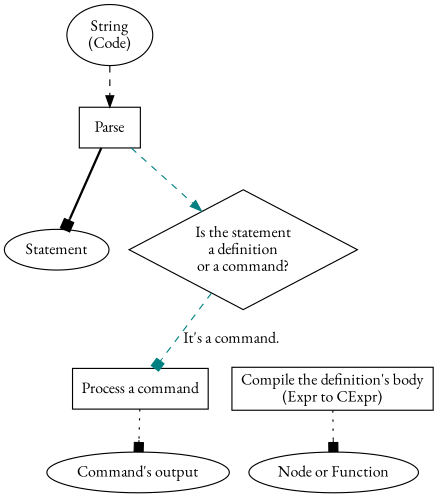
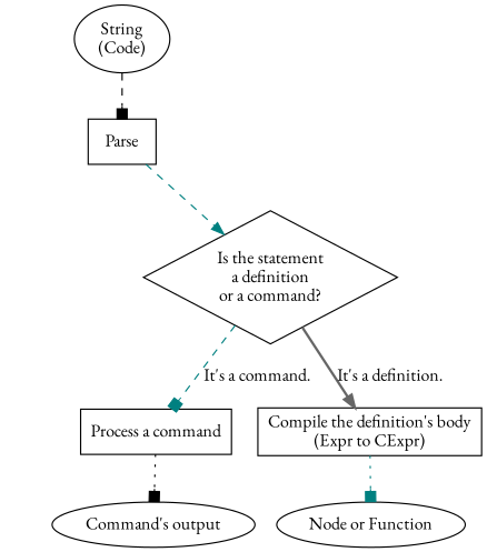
  digraph {
    fontname="EB Garamond"
    node [fontname="EB Garamond" shape=ellipse]
    edge [arrowhead=box color=black fontname="EB Garamond" style=dashed]
    n1 [label=<String<br/>(Code)>]
    n2 [label=<Parse> shape=box]
-   n3 [label=<Statement>]
    n4 [label=<Is the statement<br/>a definition<br/>or a command?> shape=diamond]
    n5 [label=<Process a command> shape=box]
    n6 [label=<Compile the definition's body<br/>(Expr to CExpr)> shape=box]
    n7 [label=<Command's output>]
    n8 [label=<Node or Function>]
-   n1 -> n2 [arrowhead=normal]
-   n2 -> n3 [style=bold]
+   n1 -> n2
    n2 -> n4 [arrowhead=normal color=teal]
    n4 -> n5 [color=teal label=<It's a command.>]
+   n4 -> n6 [arrowhead=normal color=gray40 label=<It's a definition.> style=bold]
    n5 -> n7 [style=dotted]
-   n6 -> n8 [style=dotted]
+   n6 -> n8 [color=teal style=dotted]
  }
